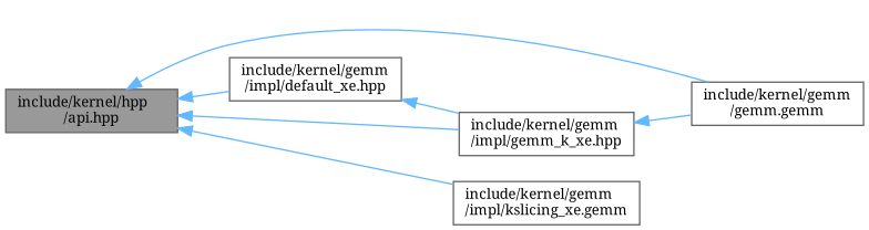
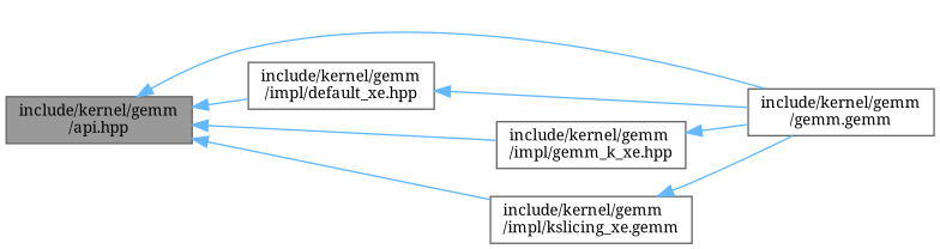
  digraph {
    fontname="Noto Serif"
    rankdir=LR
    node [color=grey40 fillcolor=white fontname="Noto Serif" fontsize=10 shape=box style=filled]
    edge [color=steelblue1 dir=back fontname="Noto Serif" fontsize=10 labelfontname=Helvetica labelfontsize=10 style=solid]
-   n1 [color=gray40 fillcolor=grey60 fontcolor=black height=0.2 label="include/kernel/hpp\l/api.hpp" width=0.4]
+   n1 [color=gray40 fillcolor=grey60 fontcolor=black height=0.2 label="include/kernel/gemm\l/api.hpp" width=0.4]
    n2 [height=0.2 label="include/kernel/gemm\l/gemm.gemm" width=0.4]
    n3 [height=0.2 label="include/kernel/gemm\l/impl/default_xe.hpp" width=0.4]
    n4 [height=0.2 label="include/kernel/gemm\l/impl/kslicing_xe.gemm" width=0.4]
    n5 [height=0.2 label="include/kernel/gemm\l/impl/gemm_k_xe.hpp" width=0.4]
    n1 -> n2
    n1 -> n3
    n1 -> n4
    n1 -> n5
-   n3 -> n5
+   n3 -> n2
+   n4 -> n2
    n5 -> n2
  }
